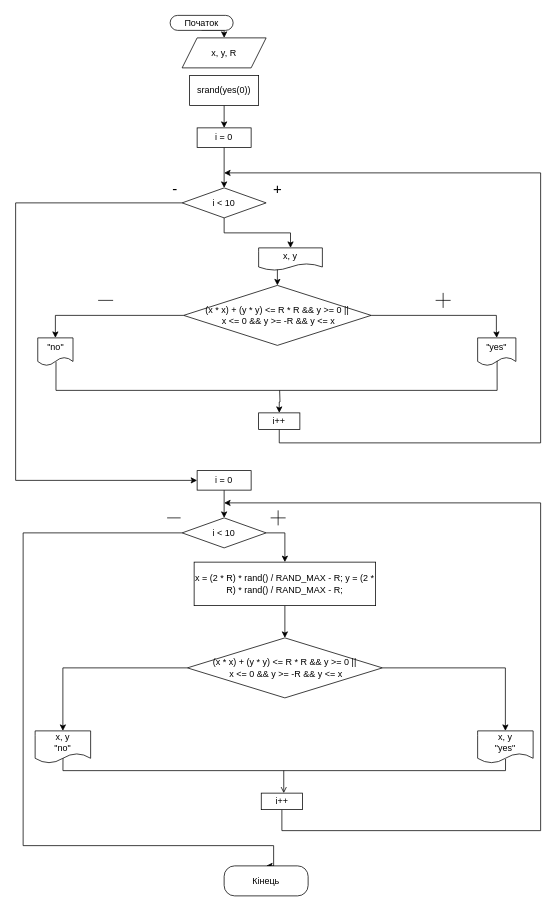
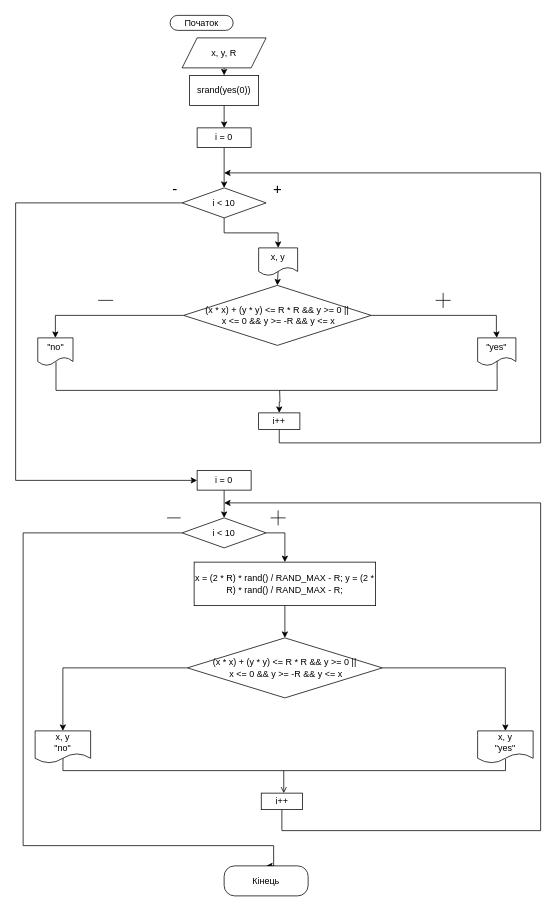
  <mxCell id="0" />
  <mxCell id="1" parent="0" />
- <mxCell id="2" style="edgeStyle=orthogonalEdgeStyle;rounded=0;orthogonalLoop=1;jettySize=auto;html=1;exitX=0.5;exitY=1;exitDx=0;exitDy=0;entryX=0.5;entryY=0;entryDx=0;entryDy=0;" edge="1" parent="1" source="3" target="5"><mxGeometry relative="1" as="geometry" /></mxCell>
  <mxCell id="3" value="Початок" style="rounded=1;whiteSpace=wrap;html=1;arcSize=50;" vertex="1" parent="1"><mxGeometry x="226" y="20" width="84" height="20" as="geometry" /></mxCell>
+ <mxCell id="4" style="edgeStyle=orthogonalEdgeStyle;rounded=0;orthogonalLoop=1;jettySize=auto;html=1;exitX=0.5;exitY=1;exitDx=0;exitDy=0;entryX=0.5;entryY=0;entryDx=0;entryDy=0;" edge="1" parent="1" source="5" target="7"><mxGeometry relative="1" as="geometry" /></mxCell>
  <mxCell id="5" value="x, y, R" style="shape=parallelogram;perimeter=parallelogramPerimeter;whiteSpace=wrap;html=1;fixedSize=1;" vertex="1" parent="1"><mxGeometry x="242" y="50" width="112" height="40" as="geometry" /></mxCell>
  <mxCell id="6" style="edgeStyle=orthogonalEdgeStyle;rounded=0;orthogonalLoop=1;jettySize=auto;html=1;exitX=0.5;exitY=1;exitDx=0;exitDy=0;entryX=0.5;entryY=0;entryDx=0;entryDy=0;endArrow=classic;endFill=1;" edge="1" parent="1" source="7" target="9"><mxGeometry relative="1" as="geometry" /></mxCell>
  <mxCell id="7" value="srand(yes(0))" style="rounded=0;whiteSpace=wrap;html=1;" vertex="1" parent="1"><mxGeometry x="252" y="100" width="92" height="40" as="geometry" /></mxCell>
  <mxCell id="8" style="edgeStyle=orthogonalEdgeStyle;rounded=0;orthogonalLoop=1;jettySize=auto;html=1;exitX=0.5;exitY=1;exitDx=0;exitDy=0;entryX=0.5;entryY=0;entryDx=0;entryDy=0;" edge="1" parent="1" source="9" target="21"><mxGeometry relative="1" as="geometry" /></mxCell>
  <mxCell id="9" value="i = 0" style="rounded=0;whiteSpace=wrap;html=1;" vertex="1" parent="1"><mxGeometry x="262" y="170" width="72" height="26" as="geometry" /></mxCell>
  <mxCell id="10" style="edgeStyle=orthogonalEdgeStyle;rounded=0;orthogonalLoop=1;jettySize=auto;html=1;entryX=0.5;entryY=0;entryDx=0;entryDy=0;endArrow=classic;endFill=1;exitX=0.499;exitY=0.845;exitDx=0;exitDy=0;exitPerimeter=0;" edge="1" parent="1" source="11" target="14"><mxGeometry relative="1" as="geometry" /></mxCell>
- <mxCell id="11" value="x, y" style="shape=document;whiteSpace=wrap;html=1;boundedLbl=1;" vertex="1" parent="1"><mxGeometry x="344" y="330" width="85" height="30" as="geometry" /></mxCell>
+ <mxCell id="11" value="x, y" style="shape=document;whiteSpace=wrap;html=1;boundedLbl=1;" vertex="1" parent="1"><mxGeometry x="344" y="330" width="52" height="37" as="geometry" /></mxCell>
  <mxCell id="12" style="edgeStyle=orthogonalEdgeStyle;rounded=0;orthogonalLoop=1;jettySize=auto;html=1;entryX=0.5;entryY=0;entryDx=0;entryDy=0;endArrow=classic;endFill=1;exitX=1;exitY=0.5;exitDx=0;exitDy=0;" edge="1" parent="1" source="14" target="15"><mxGeometry relative="1" as="geometry"><Array as="points"><mxPoint x="661" y="420" /><mxPoint x="661" y="440" /><mxPoint x="662" y="440" /></Array></mxGeometry></mxCell>
  <mxCell id="13" style="edgeStyle=orthogonalEdgeStyle;rounded=0;orthogonalLoop=1;jettySize=auto;html=1;entryX=0.5;entryY=0;entryDx=0;entryDy=0;endArrow=classic;endFill=1;exitX=0;exitY=0.5;exitDx=0;exitDy=0;" edge="1" parent="1" source="14" target="17"><mxGeometry relative="1" as="geometry"><Array as="points"><mxPoint x="73" y="420" /></Array></mxGeometry></mxCell>
  <mxCell id="14" value="(x * x) + (y * y) &amp;lt;= R * R &amp;amp;&amp;amp; y &amp;gt;= 0 ||&lt;br&gt;&amp;nbsp;x &amp;lt;= 0 &amp;amp;&amp;amp; y &amp;gt;= -R &amp;amp;&amp;amp; y &amp;lt;= x" style="rhombus;whiteSpace=wrap;html=1;" vertex="1" parent="1"><mxGeometry x="244" y="380" width="250" height="80" as="geometry" /></mxCell>
  <mxCell id="15" value="&quot;yes&quot;" style="shape=document;whiteSpace=wrap;html=1;boundedLbl=1;" vertex="1" parent="1"><mxGeometry x="636" y="450" width="51" height="37" as="geometry" /></mxCell>
  <mxCell id="16" style="edgeStyle=orthogonalEdgeStyle;rounded=0;orthogonalLoop=1;jettySize=auto;html=1;endArrow=none;endFill=0;exitX=0.518;exitY=0.856;exitDx=0;exitDy=0;exitPerimeter=0;entryX=0.509;entryY=0.826;entryDx=0;entryDy=0;entryPerimeter=0;" edge="1" parent="1" source="17" target="15"><mxGeometry relative="1" as="geometry"><Array as="points"><mxPoint x="74" y="520" /><mxPoint x="662" y="520" /></Array><mxPoint x="665" y="592" as="targetPoint" /></mxGeometry></mxCell>
  <mxCell id="17" value="&quot;no&quot;" style="shape=document;whiteSpace=wrap;html=1;boundedLbl=1;" vertex="1" parent="1"><mxGeometry x="49.5" y="450" width="47" height="37" as="geometry" /></mxCell>
  <mxCell id="18" style="edgeStyle=orthogonalEdgeStyle;rounded=0;orthogonalLoop=1;jettySize=auto;html=1;endArrow=classic;endFill=1;exitX=0.5;exitY=1;exitDx=0;exitDy=0;" edge="1" parent="1" source="19"><mxGeometry relative="1" as="geometry"><mxPoint x="298" y="230" as="targetPoint" /><mxPoint x="388" y="651" as="sourcePoint" /><Array as="points"><mxPoint x="372" y="590" /><mxPoint x="720" y="590" /><mxPoint x="720" y="230" /><mxPoint x="298" y="230" /></Array></mxGeometry></mxCell>
  <mxCell id="19" value="i++" style="rounded=0;whiteSpace=wrap;html=1;" vertex="1" parent="1"><mxGeometry x="344" y="550" width="55" height="22" as="geometry" /></mxCell>
  <mxCell id="20" style="edgeStyle=orthogonalEdgeStyle;rounded=0;orthogonalLoop=1;jettySize=auto;html=1;exitX=0.5;exitY=1;exitDx=0;exitDy=0;entryX=0.5;entryY=0;entryDx=0;entryDy=0;" edge="1" parent="1" source="21" target="11"><mxGeometry relative="1" as="geometry" /></mxCell>
  <mxCell id="21" value="i &amp;lt; 10" style="rhombus;whiteSpace=wrap;html=1;" vertex="1" parent="1"><mxGeometry x="242" y="250" width="112" height="40" as="geometry" /></mxCell>
  <mxCell id="22" value="&lt;font style=&quot;font-size: 20px&quot;&gt;+&lt;/font&gt;" style="text;html=1;align=center;verticalAlign=middle;resizable=0;points=[];autosize=1;strokeColor=none;fillColor=none;" vertex="1" parent="1"><mxGeometry x="354" y="240" width="30" height="20" as="geometry" /></mxCell>
  <mxCell id="23" style="edgeStyle=orthogonalEdgeStyle;rounded=0;orthogonalLoop=1;jettySize=auto;html=1;exitX=0.5;exitY=1;exitDx=0;exitDy=0;entryX=0.5;entryY=0;entryDx=0;entryDy=0;endArrow=classic;endFill=1;" edge="1" parent="1" source="24" target="29"><mxGeometry relative="1" as="geometry" /></mxCell>
  <mxCell id="24" value="i = 0" style="rounded=0;whiteSpace=wrap;html=1;" vertex="1" parent="1"><mxGeometry x="262" y="627" width="72" height="26" as="geometry" /></mxCell>
  <mxCell id="25" style="edgeStyle=orthogonalEdgeStyle;rounded=0;orthogonalLoop=1;jettySize=auto;html=1;endArrow=classic;endFill=1;exitX=0;exitY=0.5;exitDx=0;exitDy=0;entryX=0;entryY=0.5;entryDx=0;entryDy=0;" edge="1" parent="1" source="21" target="24"><mxGeometry relative="1" as="geometry"><mxPoint x="120" y="640" as="targetPoint" /><Array as="points"><mxPoint x="20" y="270" /><mxPoint x="20" y="640" /><mxPoint x="262" y="640" /></Array></mxGeometry></mxCell>
  <mxCell id="26" value="&lt;font style=&quot;font-size: 20px&quot;&gt;-&lt;/font&gt;" style="text;html=1;align=center;verticalAlign=middle;resizable=0;points=[];autosize=1;strokeColor=none;fillColor=none;" vertex="1" parent="1"><mxGeometry x="222" y="240" width="20" height="20" as="geometry" /></mxCell>
  <mxCell id="27" style="edgeStyle=orthogonalEdgeStyle;rounded=0;orthogonalLoop=1;jettySize=auto;html=1;entryX=0.5;entryY=0;entryDx=0;entryDy=0;endArrow=classic;endFill=1;exitX=1;exitY=0.5;exitDx=0;exitDy=0;" edge="1" parent="1" source="29" target="31"><mxGeometry relative="1" as="geometry"><Array as="points"><mxPoint x="379" y="710" /></Array></mxGeometry></mxCell>
  <mxCell id="28" style="edgeStyle=orthogonalEdgeStyle;rounded=0;orthogonalLoop=1;jettySize=auto;html=1;endArrow=classic;endFill=1;entryX=0.5;entryY=0;entryDx=0;entryDy=0;exitX=0;exitY=0.5;exitDx=0;exitDy=0;" edge="1" parent="1" source="29" target="38"><mxGeometry relative="1" as="geometry"><mxPoint x="360" y="1237" as="targetPoint" /><Array as="points"><mxPoint x="30" y="710" /><mxPoint x="30" y="1127" /><mxPoint x="364" y="1127" /></Array></mxGeometry></mxCell>
  <mxCell id="29" value="i &amp;lt; 10" style="rhombus;whiteSpace=wrap;html=1;" vertex="1" parent="1"><mxGeometry x="242" y="690" width="112" height="40" as="geometry" /></mxCell>
  <mxCell id="30" style="edgeStyle=orthogonalEdgeStyle;rounded=0;orthogonalLoop=1;jettySize=auto;html=1;exitX=0.5;exitY=1;exitDx=0;exitDy=0;entryX=0.5;entryY=0;entryDx=0;entryDy=0;" edge="1" parent="1" source="31" target="45"><mxGeometry relative="1" as="geometry"><mxPoint x="379" y="840" as="targetPoint" /></mxGeometry></mxCell>
  <mxCell id="31" value="x = (2 * R) * rand() / RAND_MAX - R;        y = (2 * R) * rand() / RAND_MAX - R;" style="rounded=0;whiteSpace=wrap;html=1;" vertex="1" parent="1"><mxGeometry x="258" y="749" width="242" height="58" as="geometry" /></mxCell>
  <mxCell id="32" value="x, y&lt;br&gt;&quot;yes&quot;" style="shape=document;whiteSpace=wrap;html=1;boundedLbl=1;" vertex="1" parent="1"><mxGeometry x="636" y="974" width="74" height="43" as="geometry" /></mxCell>
  <mxCell id="33" style="edgeStyle=orthogonalEdgeStyle;rounded=0;orthogonalLoop=1;jettySize=auto;html=1;entryX=0.503;entryY=0.872;entryDx=0;entryDy=0;entryPerimeter=0;endArrow=none;endFill=0;exitX=0.502;exitY=0.842;exitDx=0;exitDy=0;exitPerimeter=0;" edge="1" parent="1" source="34" target="32"><mxGeometry relative="1" as="geometry"><Array as="points"><mxPoint x="83" y="1027" /><mxPoint x="673" y="1027" /></Array></mxGeometry></mxCell>
  <mxCell id="34" value="x, y &lt;br&gt;&quot;no&quot;" style="shape=document;whiteSpace=wrap;html=1;boundedLbl=1;" vertex="1" parent="1"><mxGeometry x="46" y="974" width="74" height="43" as="geometry" /></mxCell>
  <mxCell id="35" value="" style="endArrow=open;html=1;endFill=0;" edge="1" parent="1"><mxGeometry width="50" height="50" relative="1" as="geometry"><mxPoint x="377.5" y="1027" as="sourcePoint" /><mxPoint x="377.5" y="1057" as="targetPoint" /></mxGeometry></mxCell>
  <mxCell id="36" style="edgeStyle=orthogonalEdgeStyle;rounded=0;orthogonalLoop=1;jettySize=auto;html=1;endArrow=classic;endFill=1;exitX=0.5;exitY=1;exitDx=0;exitDy=0;" edge="1" parent="1" source="37"><mxGeometry relative="1" as="geometry"><mxPoint x="298" y="670" as="targetPoint" /><mxPoint x="400.5" y="1068" as="sourcePoint" /><Array as="points"><mxPoint x="375" y="1107" /><mxPoint x="720" y="1107" /><mxPoint x="720" y="670" /><mxPoint x="298" y="670" /></Array></mxGeometry></mxCell>
  <mxCell id="37" value="i++" style="rounded=0;whiteSpace=wrap;html=1;" vertex="1" parent="1"><mxGeometry x="347.5" y="1057" width="55" height="22" as="geometry" /></mxCell>
  <mxCell id="38" value="Кінець" style="rounded=1;whiteSpace=wrap;html=1;arcSize=35;" vertex="1" parent="1"><mxGeometry x="298" y="1154" width="112" height="40" as="geometry" /></mxCell>
  <mxCell id="39" value="" style="endArrow=classic;html=1;rounded=0;edgeStyle=orthogonalEdgeStyle;entryX=0.5;entryY=0;entryDx=0;entryDy=0;" edge="1" parent="1" target="19"><mxGeometry width="50" height="50" relative="1" as="geometry"><mxPoint x="372" y="520" as="sourcePoint" /><mxPoint x="450" y="520" as="targetPoint" /></mxGeometry></mxCell>
  <mxCell id="40" value="" style="endArrow=none;html=1;" edge="1" parent="1"><mxGeometry width="50" height="50" relative="1" as="geometry"><mxPoint x="130" y="400" as="sourcePoint" /><mxPoint x="150" y="400" as="targetPoint" /></mxGeometry></mxCell>
  <mxCell id="41" value="" style="endArrow=none;html=1;" edge="1" parent="1"><mxGeometry width="50" height="50" relative="1" as="geometry"><mxPoint x="580" y="400" as="sourcePoint" /><mxPoint x="600" y="400" as="targetPoint" /></mxGeometry></mxCell>
  <mxCell id="42" value="" style="endArrow=none;html=1;" edge="1" parent="1"><mxGeometry width="50" height="50" relative="1" as="geometry"><mxPoint x="590" y="410" as="sourcePoint" /><mxPoint x="590" y="390" as="targetPoint" /></mxGeometry></mxCell>
  <mxCell id="43" style="edgeStyle=orthogonalEdgeStyle;rounded=0;orthogonalLoop=1;jettySize=auto;html=1;exitX=0;exitY=0.5;exitDx=0;exitDy=0;entryX=0.5;entryY=0;entryDx=0;entryDy=0;" edge="1" parent="1" source="45" target="34"><mxGeometry relative="1" as="geometry" /></mxCell>
  <mxCell id="44" style="edgeStyle=orthogonalEdgeStyle;rounded=0;orthogonalLoop=1;jettySize=auto;html=1;exitX=1;exitY=0.5;exitDx=0;exitDy=0;entryX=0.5;entryY=0;entryDx=0;entryDy=0;" edge="1" parent="1" source="45" target="32"><mxGeometry relative="1" as="geometry" /></mxCell>
  <mxCell id="45" value="(x * x) + (y * y) &amp;lt;= R * R &amp;amp;&amp;amp; y &amp;gt;= 0 ||&lt;br&gt;&amp;nbsp;x &amp;lt;= 0 &amp;amp;&amp;amp; y &amp;gt;= -R &amp;amp;&amp;amp; y &amp;lt;= x" style="rhombus;whiteSpace=wrap;html=1;" vertex="1" parent="1"><mxGeometry x="249" y="850" width="260" height="80" as="geometry" /></mxCell>
  <mxCell id="46" value="" style="endArrow=none;html=1;" edge="1" parent="1"><mxGeometry width="50" height="50" relative="1" as="geometry"><mxPoint x="222" y="690" as="sourcePoint" /><mxPoint x="240" y="690" as="targetPoint" /></mxGeometry></mxCell>
  <mxCell id="47" value="" style="endArrow=none;html=1;" edge="1" parent="1"><mxGeometry width="50" height="50" relative="1" as="geometry"><mxPoint x="370" y="700" as="sourcePoint" /><mxPoint x="370" y="680" as="targetPoint" /></mxGeometry></mxCell>
  <mxCell id="48" value="" style="endArrow=none;html=1;" edge="1" parent="1"><mxGeometry width="50" height="50" relative="1" as="geometry"><mxPoint x="360" y="690" as="sourcePoint" /><mxPoint x="380" y="690" as="targetPoint" /></mxGeometry></mxCell>
